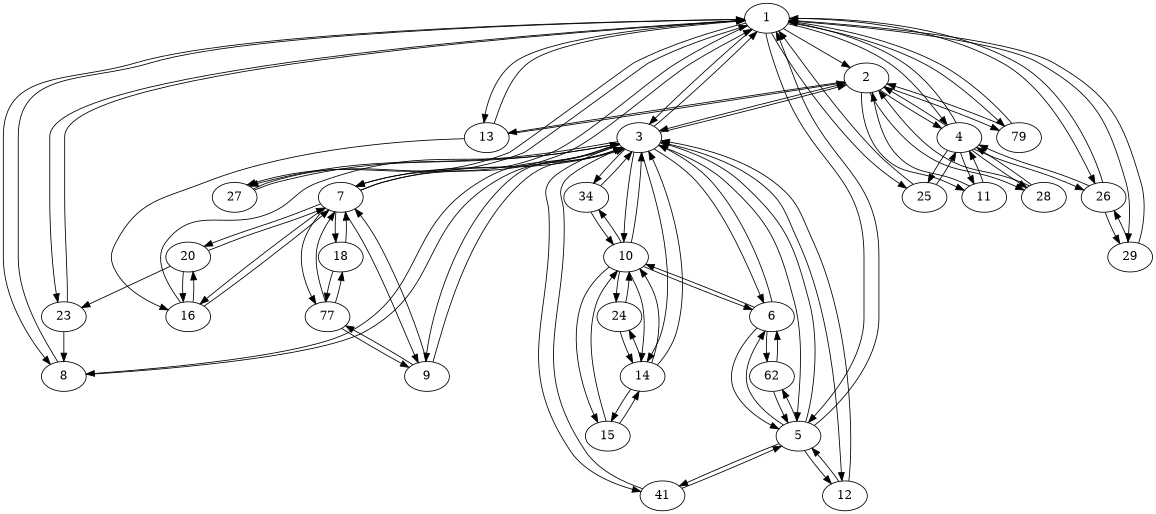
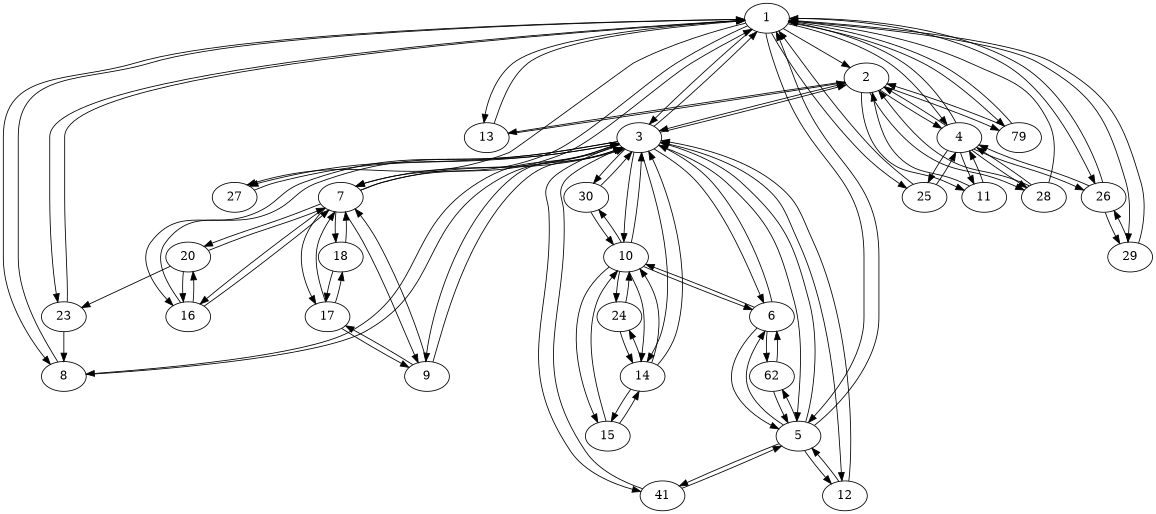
  digraph {
    1
    2
    3
    4
    5
    7
    8
    13
    n9 [label=79]
    23
    25
    26
    27
    29
    11
    28
    6
    9
    10
    12
    14
    16
    n23 [label=41]
-   30 [label=34]
+   30
    n25 [label=62]
-   17 [label=77]
+   17
    18
    20
    15
    24
    1 -> 2
    1 -> 3
    1 -> 4
    1 -> 5
    1 -> 7
    1 -> 8
    1 -> 13
    1 -> n9
    1 -> 23
    1 -> 25
    1 -> 26
    1 -> 27
    1 -> 29
    2 -> 3
    2 -> 4
    2 -> 13
    2 -> n9
    2 -> 11
    2 -> 28
    3 -> 1
    3 -> 2
    3 -> 5
    3 -> 7
    3 -> 8
    3 -> 27
    3 -> 6
    3 -> 9
    3 -> 10
    3 -> 12
    3 -> 14
-   13 -> 16
+   3 -> 16
    3 -> n23
    3 -> 30
    4 -> 1
    4 -> 2
    4 -> 25
    4 -> 26
    4 -> 11
    4 -> 28
    5 -> 1
    5 -> 3
    5 -> 6
    5 -> 12
    5 -> n23
    5 -> n25
    7 -> 1
    7 -> 3
    7 -> 9
    7 -> 16
    7 -> 17
    7 -> 18
    7 -> 20
    8 -> 1
    8 -> 3
    13 -> 1
    13 -> 2
    n9 -> 1
    n9 -> 2
    23 -> 1
    23 -> 8
    25 -> 1
    25 -> 4
    26 -> 1
    26 -> 4
    26 -> 29
-   27 -> 1
+   28 -> 1
    27 -> 3
    29 -> 1
    29 -> 26
    11 -> 2
    11 -> 4
    28 -> 2
    28 -> 4
    6 -> 3
    6 -> 5
    6 -> 10
    6 -> n25
    9 -> 3
    9 -> 7
    9 -> 17
    10 -> 3
    10 -> 6
    10 -> 14
    10 -> 30
    10 -> 15
    10 -> 24
    12 -> 3
    12 -> 5
    14 -> 3
    14 -> 10
    14 -> 15
    14 -> 24
    16 -> 3
    16 -> 7
    16 -> 20
    n23 -> 3
    n23 -> 5
    30 -> 3
    30 -> 10
    n25 -> 5
    n25 -> 6
    17 -> 7
    17 -> 9
    17 -> 18
    18 -> 7
    18 -> 17
    20 -> 7
    20 -> 23
    20 -> 16
    15 -> 10
    15 -> 14
    24 -> 10
    24 -> 14
  }
